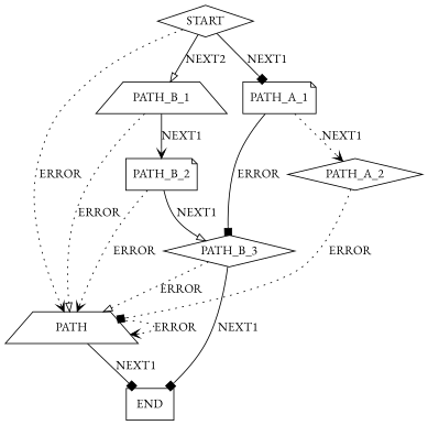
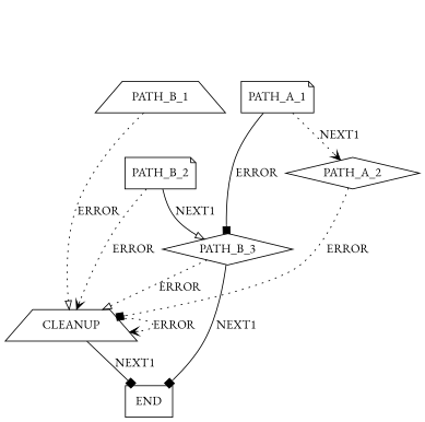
  digraph {
    fontname="EB Garamond"
    node [fontname="EB Garamond" shape=diamond]
    edge [arrowhead=vee fontname="EB Garamond" style=dotted weight=1]
    PATH_A_1 [shape=note]
-   START
    PATH_B_1 [shape=trapezium]
-   CLEANUP [shape=trapezium label=PATH]
+   CLEANUP [shape=trapezium]
    PATH_A_2
    PATH_B_3
    PATH_B_2 [shape=note]
    END [shape=box]
    PATH_A_1 -> PATH_A_2 [label=NEXT1]
    PATH_A_1 -> PATH_B_3 [arrowhead=box label=ERROR style=solid]
-   START -> PATH_A_1 [arrowhead=box label=NEXT1 style=solid]
-   START -> PATH_B_1 [arrowhead=onormal label=NEXT2 style=solid]
-   START -> CLEANUP [label=ERROR weight=0.1]
    PATH_B_1 -> CLEANUP [arrowhead=onormal label=ERROR weight=0.1]
-   PATH_B_1 -> PATH_B_2 [label=NEXT1 style=solid]
    CLEANUP -> CLEANUP [label=ERROR weight=0.1]
    CLEANUP -> END [arrowhead=box label=NEXT1 style=solid]
    PATH_A_2 -> CLEANUP [arrowhead=box label=ERROR weight=0.1]
    PATH_B_3 -> CLEANUP [arrowhead=onormal label=ERROR weight=0.1]
    PATH_B_3 -> END [arrowhead=box label=NEXT1 style=solid]
    PATH_B_2 -> CLEANUP [label=ERROR weight=0.1]
    PATH_B_2 -> PATH_B_3 [arrowhead=onormal label=NEXT1 style=solid]
  }
